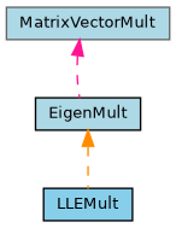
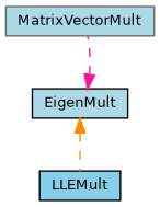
  digraph {
    fontname="DejaVu Sans"
    node [color=black fillcolor=lightblue fontname="DejaVu Sans" fontsize=10 shape=record style=filled]
    edge [dir=back fontname="DejaVu Sans" fontsize=10 labelfontname=Helvetica labelfontsize=10 style=dashed]
    n1 [color=gray40 fontcolor=black height=0.2 label=MatrixVectorMult width=0.4]
    n2 [height=0.2 label=EigenMult width=0.4]
    n3 [fillcolor=skyblue height=0.2 label=LLEMult width=0.4]
-   n1 -> n2 [color=deeppink]
+   n2 -> n1 [color=deeppink]
    n2 -> n3 [color=darkorange]
  }
